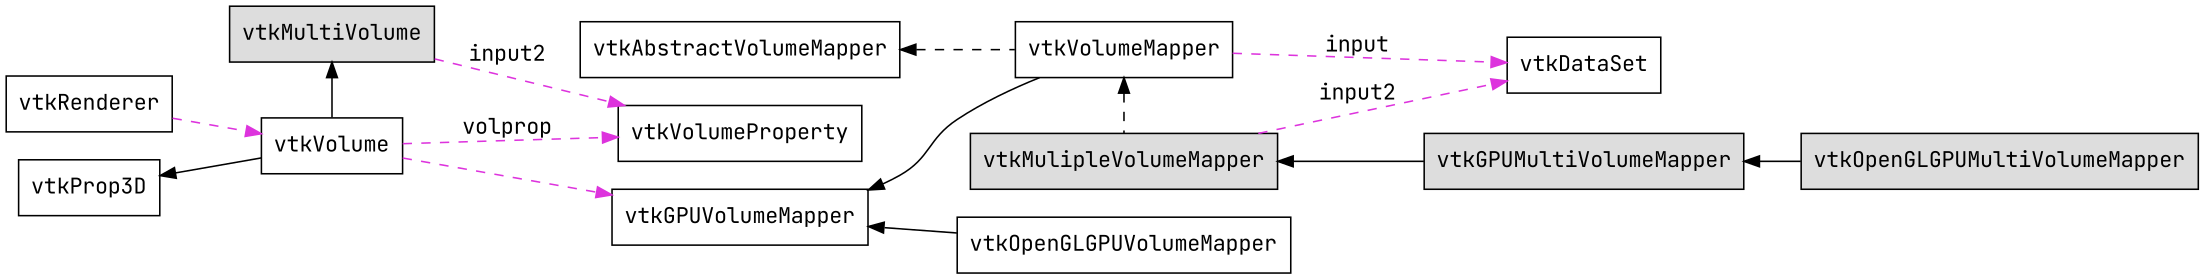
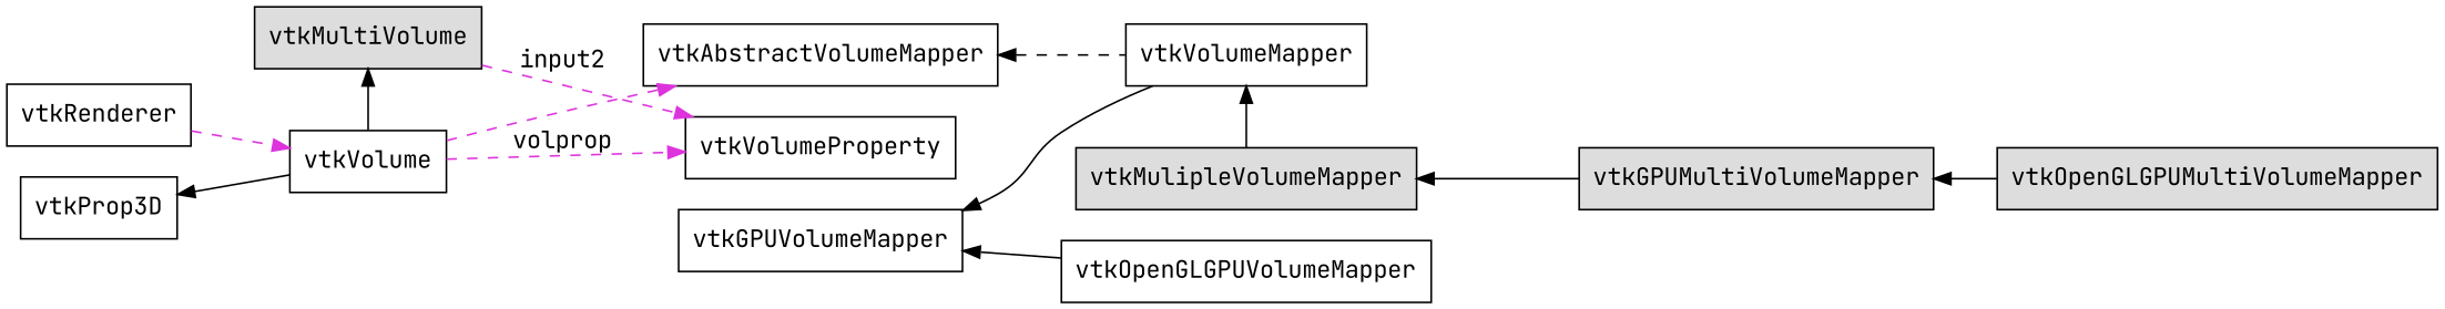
  digraph {
    fontname="JetBrains Mono"
    rankdir=LR
    node [fontname="JetBrains Mono" shape=box]
    edge [arrowtail=normal color="#000000" dir=back fontname="JetBrains Mono" style=solid]
    n1 [label=vtkVolumeMapper]
    n2 [fillcolor="#DDDDDD" label=vtkMulipleVolumeMapper style=filled]
    n3 [label=vtkVolume]
    n4 [fillcolor="#DDDDDD" label=vtkMultiVolume style=filled]
-   n5 [label=vtkDataSet]
    n6 [fillcolor="#DDDDDD" label=vtkGPUMultiVolumeMapper style=filled]
    n7 [label=vtkAbstractVolumeMapper]
    n8 [label=vtkVolumeProperty]
    n9 [label=vtkRenderer]
    n10 [label=vtkProp3D]
    n11 [label=vtkGPUVolumeMapper]
    n12 [label=vtkOpenGLGPUVolumeMapper]
    n13 [fillcolor="#DDDDDD" label=vtkOpenGLGPUMultiVolumeMapper style=filled]
    subgraph sub_1 {
      rank=same
      n1
      n2
    }
    subgraph sub_2 {
      rank=same
      n3
      n4
    }
-   n1 -> n2 [style=dashed]
-   n1 -> n5 [color="#DD33DD" dir=front label=input style=dashed]
-   n2 -> n5 [color="#DD33DD" dir=front label=input2 style=dashed]
+   n1 -> n2
    n2 -> n6
-   n3 -> n11 [color="#DD33DD" dir=front style=dashed]
+   n3 -> n7 [color="#DD33DD" dir=front style=dashed]
    n3 -> n8 [color="#DD33DD" dir=front label=volprop style=dashed]
    n4 -> n3
    n4 -> n8 [color="#DD33DD" dir=front label=input2 style=dashed]
    n6 -> n13
    n7 -> n1 [style=dashed]
    n9 -> n3 [color="#DD33DD" dir=front style=dashed]
    n10 -> n3
    n11 -> n1
    n11 -> n12
  }
